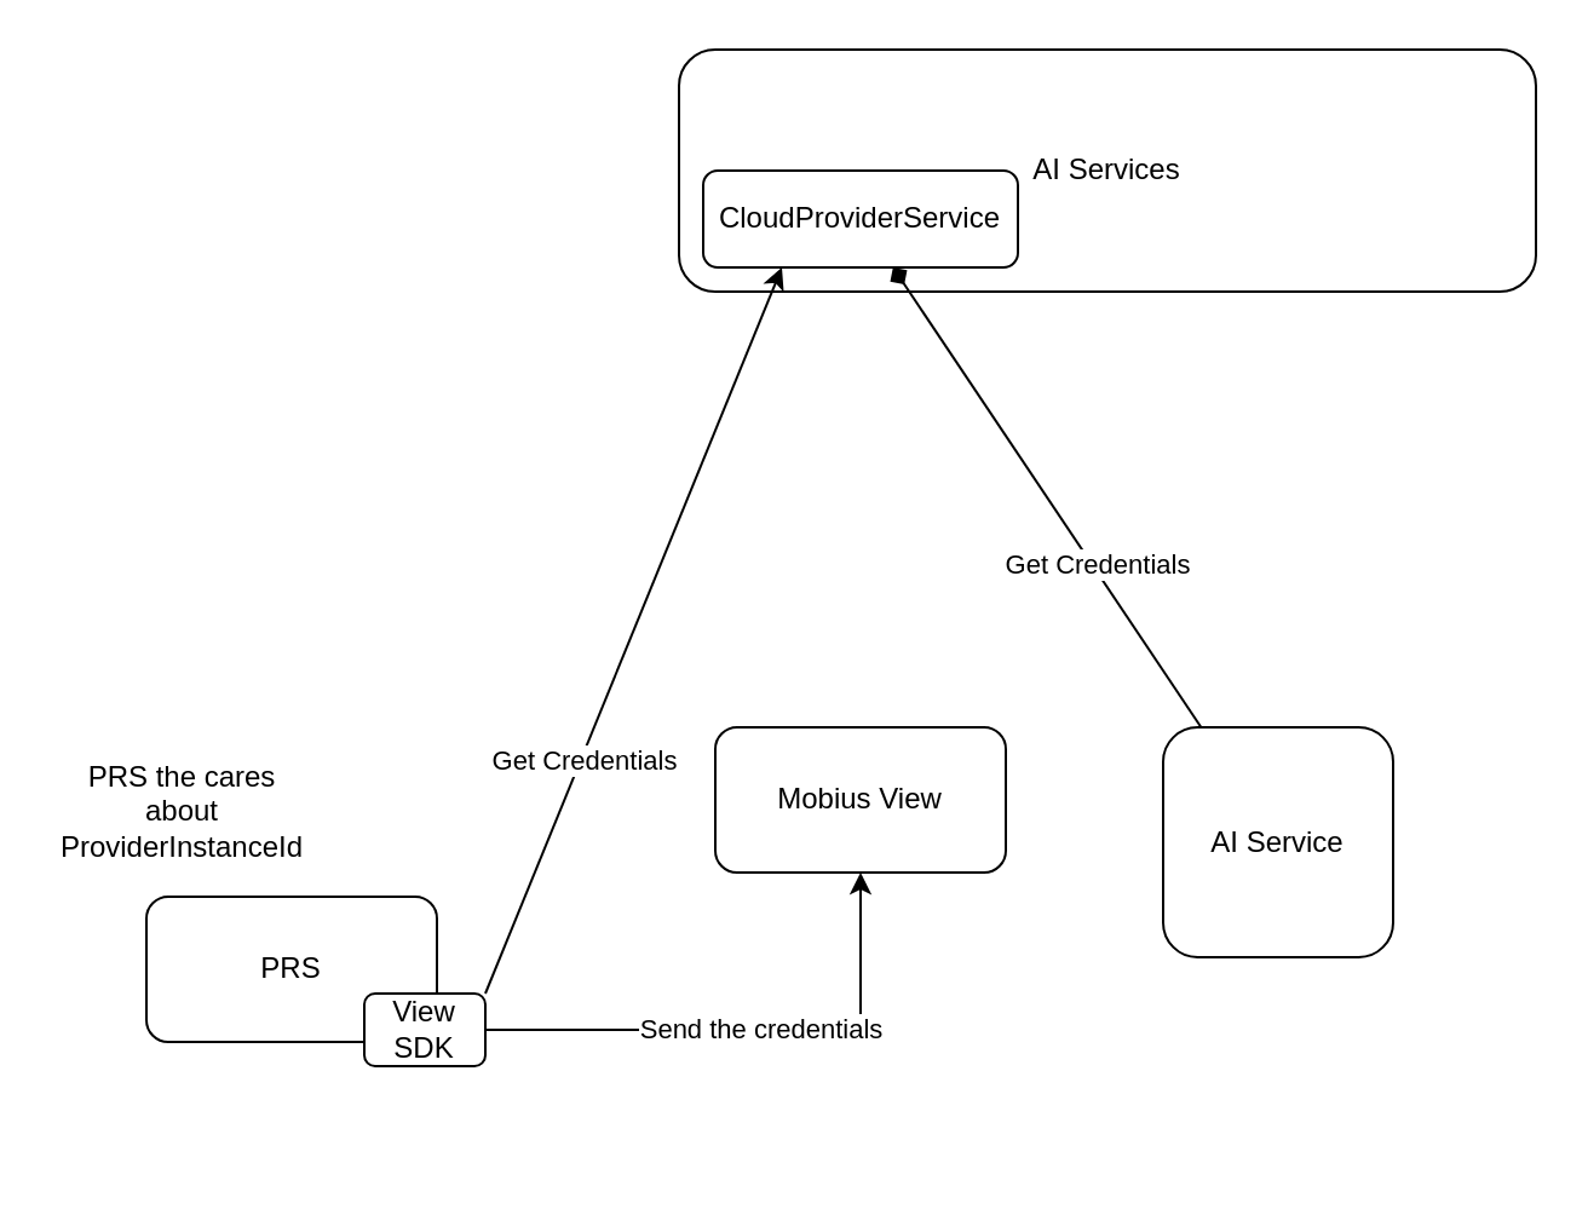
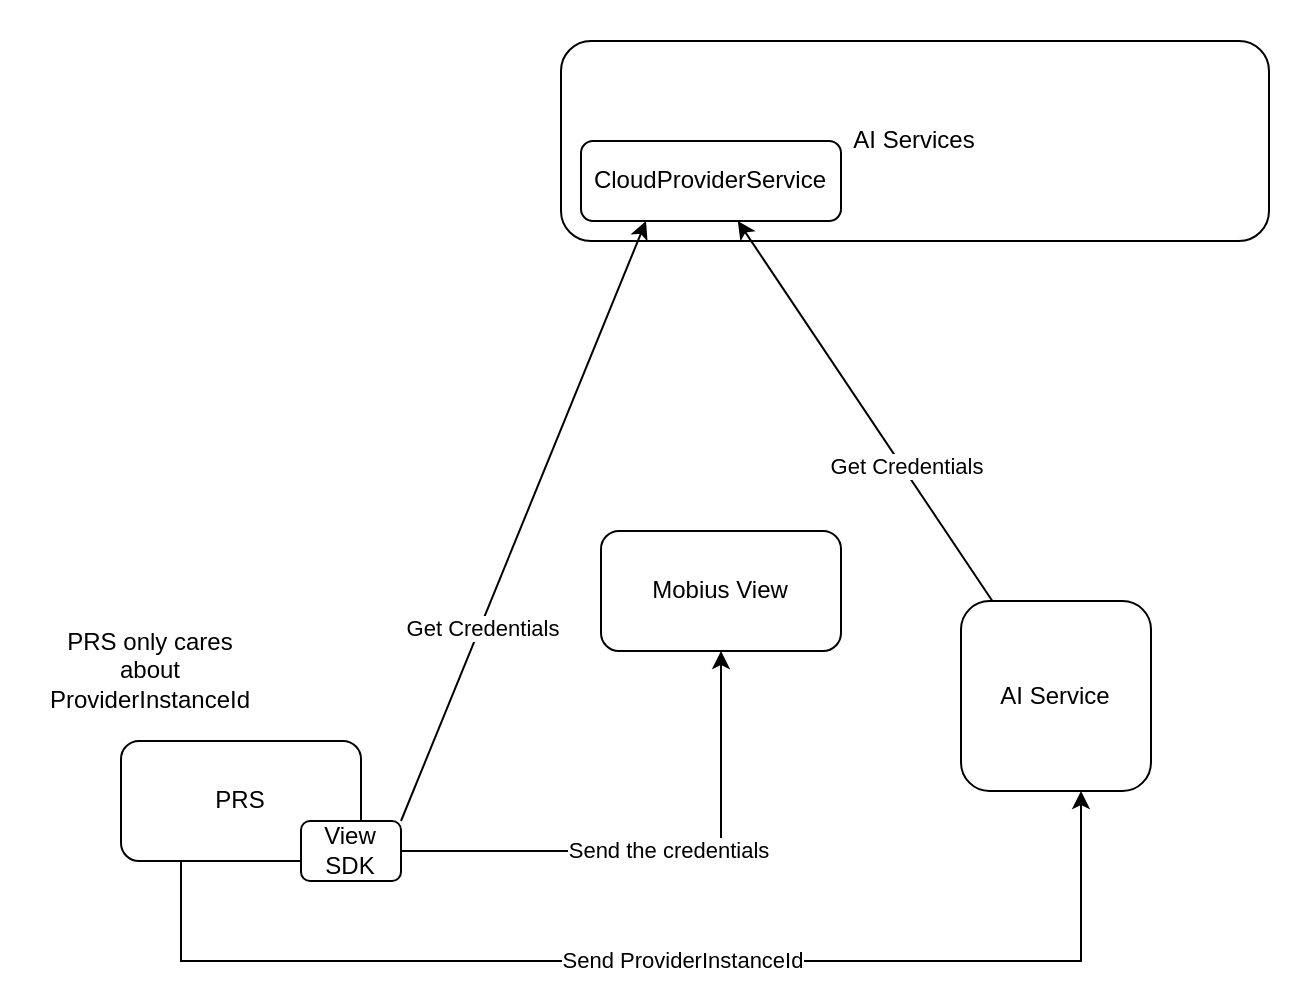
  <mxCell id="0" />
  <mxCell id="1" parent="0" />
  <mxCell id="2" value="AI Service" style="rounded=1;whiteSpace=wrap;html=1;" vertex="1" parent="1"><mxGeometry x="480" y="300" width="95" height="95" as="geometry" /></mxCell>
- <mxCell id="3" value="Mobius View" style="rounded=1;whiteSpace=wrap;html=1;" vertex="1" parent="1"><mxGeometry x="295" y="300" width="120" height="60" as="geometry" /></mxCell>
+ <mxCell id="3" value="Mobius View" style="rounded=1;whiteSpace=wrap;html=1;" vertex="1" parent="1"><mxGeometry x="300" y="265" width="120" height="60" as="geometry" /></mxCell>
  <mxCell id="4" value="" style="edgeStyle=orthogonalEdgeStyle;rounded=0;orthogonalLoop=1;jettySize=auto;html=1;exitX=1;exitY=0.5;exitDx=0;exitDy=0;" edge="1" parent="1" source="13" target="3"><mxGeometry relative="1" as="geometry" /></mxCell>
  <mxCell id="5" value="Send the credentials" style="edgeLabel;html=1;align=center;verticalAlign=middle;resizable=0;points=[];" vertex="1" connectable="0" parent="4"><mxGeometry x="0.024" y="1" relative="1" as="geometry"><mxPoint as="offset" /></mxGeometry></mxCell>
  <mxCell id="6" value="PRS" style="rounded=1;whiteSpace=wrap;html=1;" vertex="1" parent="1"><mxGeometry x="60" y="370" width="120" height="60" as="geometry" /></mxCell>
  <mxCell id="7" value="AI Services" style="rounded=1;whiteSpace=wrap;html=1;" vertex="1" parent="1"><mxGeometry x="280" y="20" width="354" height="100" as="geometry" /></mxCell>
  <mxCell id="8" value="" style="endArrow=classic;html=1;rounded=0;entryX=0.25;entryY=1;entryDx=0;entryDy=0;exitX=1;exitY=0;exitDx=0;exitDy=0;" edge="1" parent="1" source="13" target="10"><mxGeometry width="50" height="50" relative="1" as="geometry"><mxPoint x="226.67" y="280" as="sourcePoint" /><mxPoint x="150.003" y="180" as="targetPoint" /></mxGeometry></mxCell>
  <mxCell id="9" value="Get Credentials" style="edgeLabel;html=1;align=center;verticalAlign=middle;resizable=0;points=[];" vertex="1" connectable="0" parent="8"><mxGeometry x="-0.349" y="-1" relative="1" as="geometry"><mxPoint as="offset" /></mxGeometry></mxCell>
  <mxCell id="10" value="CloudProviderService" style="rounded=1;whiteSpace=wrap;html=1;" vertex="1" parent="1"><mxGeometry x="290" y="70" width="130" height="40" as="geometry" /></mxCell>
- <mxCell id="11" value="" style="endArrow=diamond;html=1;rounded=0;" edge="1" parent="1" source="2" target="10"><mxGeometry width="50" height="50" relative="1" as="geometry"><mxPoint x="610" y="250" as="sourcePoint" /><mxPoint x="660" y="200" as="targetPoint" /></mxGeometry></mxCell>
+ <mxCell id="11" value="" style="endArrow=classic;html=1;rounded=0;" edge="1" parent="1" source="2" target="10"><mxGeometry width="50" height="50" relative="1" as="geometry"><mxPoint x="610" y="250" as="sourcePoint" /><mxPoint x="660" y="200" as="targetPoint" /></mxGeometry></mxCell>
  <mxCell id="12" value="Get Credentials" style="edgeLabel;html=1;align=center;verticalAlign=middle;resizable=0;points=[];" vertex="1" connectable="0" parent="11"><mxGeometry x="-0.304" y="-1" relative="1" as="geometry"><mxPoint x="1" as="offset" /></mxGeometry></mxCell>
  <mxCell id="13" value="View SDK" style="rounded=1;whiteSpace=wrap;html=1;" vertex="1" parent="1"><mxGeometry x="150" y="410" width="50" height="30" as="geometry" /></mxCell>
- <mxCell id="14" value="PRS the cares about ProviderInstanceId" style="text;html=1;strokeColor=none;fillColor=none;align=center;verticalAlign=middle;whiteSpace=wrap;rounded=0;" vertex="1" parent="1"><mxGeometry x="20" y="300" width="110" height="70" as="geometry" /></mxCell>
+ <mxCell id="14" value="PRS only cares about ProviderInstanceId" style="text;html=1;strokeColor=none;fillColor=none;align=center;verticalAlign=middle;whiteSpace=wrap;rounded=0;" vertex="1" parent="1"><mxGeometry x="20" y="300" width="110" height="70" as="geometry" /></mxCell>
+ <mxCell id="15" value="" style="edgeStyle=orthogonalEdgeStyle;rounded=0;orthogonalLoop=1;jettySize=auto;html=1;exitX=0.25;exitY=1;exitDx=0;exitDy=0;" edge="1" parent="1" source="6" target="2"><mxGeometry relative="1" as="geometry"><mxPoint x="210" y="525" as="sourcePoint" /><mxPoint x="365" y="460" as="targetPoint" /><Array as="points"><mxPoint x="90" y="480" /><mxPoint x="540" y="480" /></Array></mxGeometry></mxCell>
+ <mxCell id="16" value="Send ProviderInstanceId" style="edgeLabel;html=1;align=center;verticalAlign=middle;resizable=0;points=[];" vertex="1" connectable="0" parent="15"><mxGeometry x="0.024" y="1" relative="1" as="geometry"><mxPoint as="offset" /></mxGeometry></mxCell>
